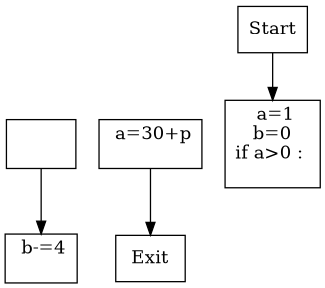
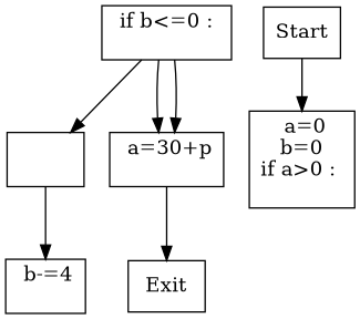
  digraph {
    node [shape=rectangle]
    n1 [label=Exit]
    n2 [label=" b-=4\n "]
    n3 [label=" \n "]
+   n4 [label=" if b<=0 : \n "]
    n5 [label=" a=30+p\n "]
-   n6 [label=" a=1\nb=0\nif a>0 : \n "]
+   n6 [label=" a=0\nb=0\nif a>0 : \n "]
    n7 [label=Start]
    n3 -> n2
+   n4 -> n3
+   n4 -> n5
+   n4 -> n5
    n5 -> n1
    n7 -> n6
  }
